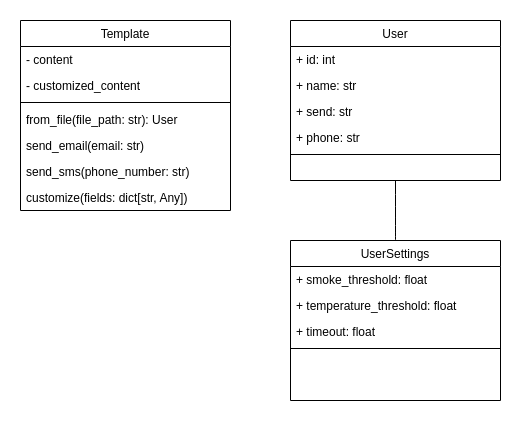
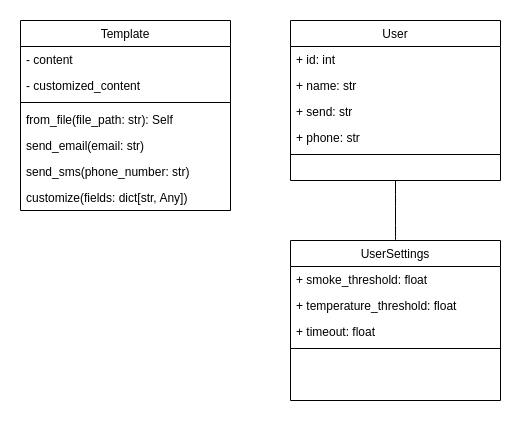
  <mxCell id="0" />
  <mxCell id="1" parent="0" />
  <mxCell id="2" value="User" style="swimlane;fontStyle=0;align=center;verticalAlign=top;childLayout=stackLayout;horizontal=1;startSize=26;horizontalStack=0;resizeParent=1;resizeLast=0;collapsible=1;marginBottom=0;rounded=0;shadow=0;strokeWidth=1;" parent="1" vertex="1"><mxGeometry x="290" y="20" width="210" height="160" as="geometry"><mxRectangle x="230" y="140" width="160" height="26" as="alternateBounds" /></mxGeometry></mxCell>
  <mxCell id="3" value="+ id: int" style="text;align=left;verticalAlign=top;spacingLeft=4;spacingRight=4;overflow=hidden;rotatable=0;points=[[0,0.5],[1,0.5]];portConstraint=eastwest;" parent="2" vertex="1"><mxGeometry y="26" width="210" height="26" as="geometry" /></mxCell>
  <mxCell id="4" value="+ name: str" style="text;align=left;verticalAlign=top;spacingLeft=4;spacingRight=4;overflow=hidden;rotatable=0;points=[[0,0.5],[1,0.5]];portConstraint=eastwest;" vertex="1" parent="2"><mxGeometry y="52" width="210" height="26" as="geometry" /></mxCell>
  <mxCell id="5" value="+ send: str" style="text;align=left;verticalAlign=top;spacingLeft=4;spacingRight=4;overflow=hidden;rotatable=0;points=[[0,0.5],[1,0.5]];portConstraint=eastwest;" vertex="1" parent="2"><mxGeometry y="78" width="210" height="26" as="geometry" /></mxCell>
  <mxCell id="6" value="+ phone: str" style="text;align=left;verticalAlign=top;spacingLeft=4;spacingRight=4;overflow=hidden;rotatable=0;points=[[0,0.5],[1,0.5]];portConstraint=eastwest;" parent="2" vertex="1"><mxGeometry y="104" width="210" height="26" as="geometry" /></mxCell>
  <mxCell id="7" value="" style="line;html=1;strokeWidth=1;align=left;verticalAlign=middle;spacingTop=-1;spacingLeft=3;spacingRight=3;rotatable=0;labelPosition=right;points=[];portConstraint=eastwest;" parent="2" vertex="1"><mxGeometry y="130" width="210" height="8" as="geometry" /></mxCell>
  <mxCell id="8" value="Template" style="swimlane;fontStyle=0;align=center;verticalAlign=top;childLayout=stackLayout;horizontal=1;startSize=26;horizontalStack=0;resizeParent=1;resizeLast=0;collapsible=1;marginBottom=0;rounded=0;shadow=0;strokeWidth=1;" vertex="1" parent="1"><mxGeometry x="20" y="20" width="210" height="190" as="geometry"><mxRectangle x="230" y="140" width="160" height="26" as="alternateBounds" /></mxGeometry></mxCell>
  <mxCell id="9" value="- content" style="text;align=left;verticalAlign=top;spacingLeft=4;spacingRight=4;overflow=hidden;rotatable=0;points=[[0,0.5],[1,0.5]];portConstraint=eastwest;" vertex="1" parent="8"><mxGeometry y="26" width="210" height="26" as="geometry" /></mxCell>
  <mxCell id="10" value="- customized_content" style="text;align=left;verticalAlign=top;spacingLeft=4;spacingRight=4;overflow=hidden;rotatable=0;points=[[0,0.5],[1,0.5]];portConstraint=eastwest;" vertex="1" parent="8"><mxGeometry y="52" width="210" height="26" as="geometry" /></mxCell>
  <mxCell id="11" value="" style="line;html=1;strokeWidth=1;align=left;verticalAlign=middle;spacingTop=-1;spacingLeft=3;spacingRight=3;rotatable=0;labelPosition=right;points=[];portConstraint=eastwest;" vertex="1" parent="8"><mxGeometry y="78" width="210" height="8" as="geometry" /></mxCell>
- <mxCell id="12" value="from_file(file_path: str): User" style="text;align=left;verticalAlign=top;spacingLeft=4;spacingRight=4;overflow=hidden;rotatable=0;points=[[0,0.5],[1,0.5]];portConstraint=eastwest;" vertex="1" parent="8"><mxGeometry y="86" width="210" height="26" as="geometry" /></mxCell>
+ <mxCell id="12" value="from_file(file_path: str): Self" style="text;align=left;verticalAlign=top;spacingLeft=4;spacingRight=4;overflow=hidden;rotatable=0;points=[[0,0.5],[1,0.5]];portConstraint=eastwest;" vertex="1" parent="8"><mxGeometry y="86" width="210" height="26" as="geometry" /></mxCell>
  <mxCell id="13" value="send_email(email: str)" style="text;align=left;verticalAlign=top;spacingLeft=4;spacingRight=4;overflow=hidden;rotatable=1;points=[[0,0.5],[1,0.5]];portConstraint=eastwest;movable=1;resizable=1;deletable=1;editable=1;locked=0;connectable=1;" vertex="1" parent="8"><mxGeometry y="112" width="210" height="26" as="geometry" /></mxCell>
  <mxCell id="14" value="send_sms(phone_number: str)" style="text;align=left;verticalAlign=top;spacingLeft=4;spacingRight=4;overflow=hidden;rotatable=1;points=[[0,0.5],[1,0.5]];portConstraint=eastwest;movable=1;resizable=1;deletable=1;editable=1;locked=0;connectable=1;" vertex="1" parent="8"><mxGeometry y="138" width="210" height="26" as="geometry" /></mxCell>
  <mxCell id="15" value="customize(fields: dict[str, Any])" style="text;align=left;verticalAlign=top;spacingLeft=4;spacingRight=4;overflow=hidden;rotatable=1;points=[[0,0.5],[1,0.5]];portConstraint=eastwest;movable=1;resizable=1;deletable=1;editable=1;locked=0;connectable=1;" vertex="1" parent="8"><mxGeometry y="164" width="210" height="26" as="geometry" /></mxCell>
  <mxCell id="16" style="edgeStyle=none;curved=1;rounded=0;orthogonalLoop=1;jettySize=auto;html=1;exitX=0.5;exitY=0;exitDx=0;exitDy=0;entryX=0.5;entryY=1;entryDx=0;entryDy=0;fontSize=12;startSize=8;endSize=8;endArrow=none;endFill=1;" edge="1" parent="1" source="17" target="2"><mxGeometry relative="1" as="geometry" /></mxCell>
  <mxCell id="17" value="UserSettings" style="swimlane;fontStyle=0;align=center;verticalAlign=top;childLayout=stackLayout;horizontal=1;startSize=26;horizontalStack=0;resizeParent=1;resizeLast=0;collapsible=1;marginBottom=0;rounded=0;shadow=0;strokeWidth=1;" vertex="1" parent="1"><mxGeometry x="290" y="240" width="210" height="160" as="geometry"><mxRectangle x="230" y="140" width="160" height="26" as="alternateBounds" /></mxGeometry></mxCell>
  <mxCell id="18" value="+ smoke_threshold: float" style="text;align=left;verticalAlign=top;spacingLeft=4;spacingRight=4;overflow=hidden;rotatable=0;points=[[0,0.5],[1,0.5]];portConstraint=eastwest;" vertex="1" parent="17"><mxGeometry y="26" width="210" height="26" as="geometry" /></mxCell>
  <mxCell id="19" value="+ temperature_threshold: float" style="text;align=left;verticalAlign=top;spacingLeft=4;spacingRight=4;overflow=hidden;rotatable=0;points=[[0,0.5],[1,0.5]];portConstraint=eastwest;" vertex="1" parent="17"><mxGeometry y="52" width="210" height="26" as="geometry" /></mxCell>
  <mxCell id="20" value="+ timeout: float" style="text;align=left;verticalAlign=top;spacingLeft=4;spacingRight=4;overflow=hidden;rotatable=0;points=[[0,0.5],[1,0.5]];portConstraint=eastwest;" vertex="1" parent="17"><mxGeometry y="78" width="210" height="26" as="geometry" /></mxCell>
  <mxCell id="21" value="" style="line;html=1;strokeWidth=1;align=left;verticalAlign=middle;spacingTop=-1;spacingLeft=3;spacingRight=3;rotatable=0;labelPosition=right;points=[];portConstraint=eastwest;" vertex="1" parent="17"><mxGeometry y="104" width="210" height="8" as="geometry" /></mxCell>
